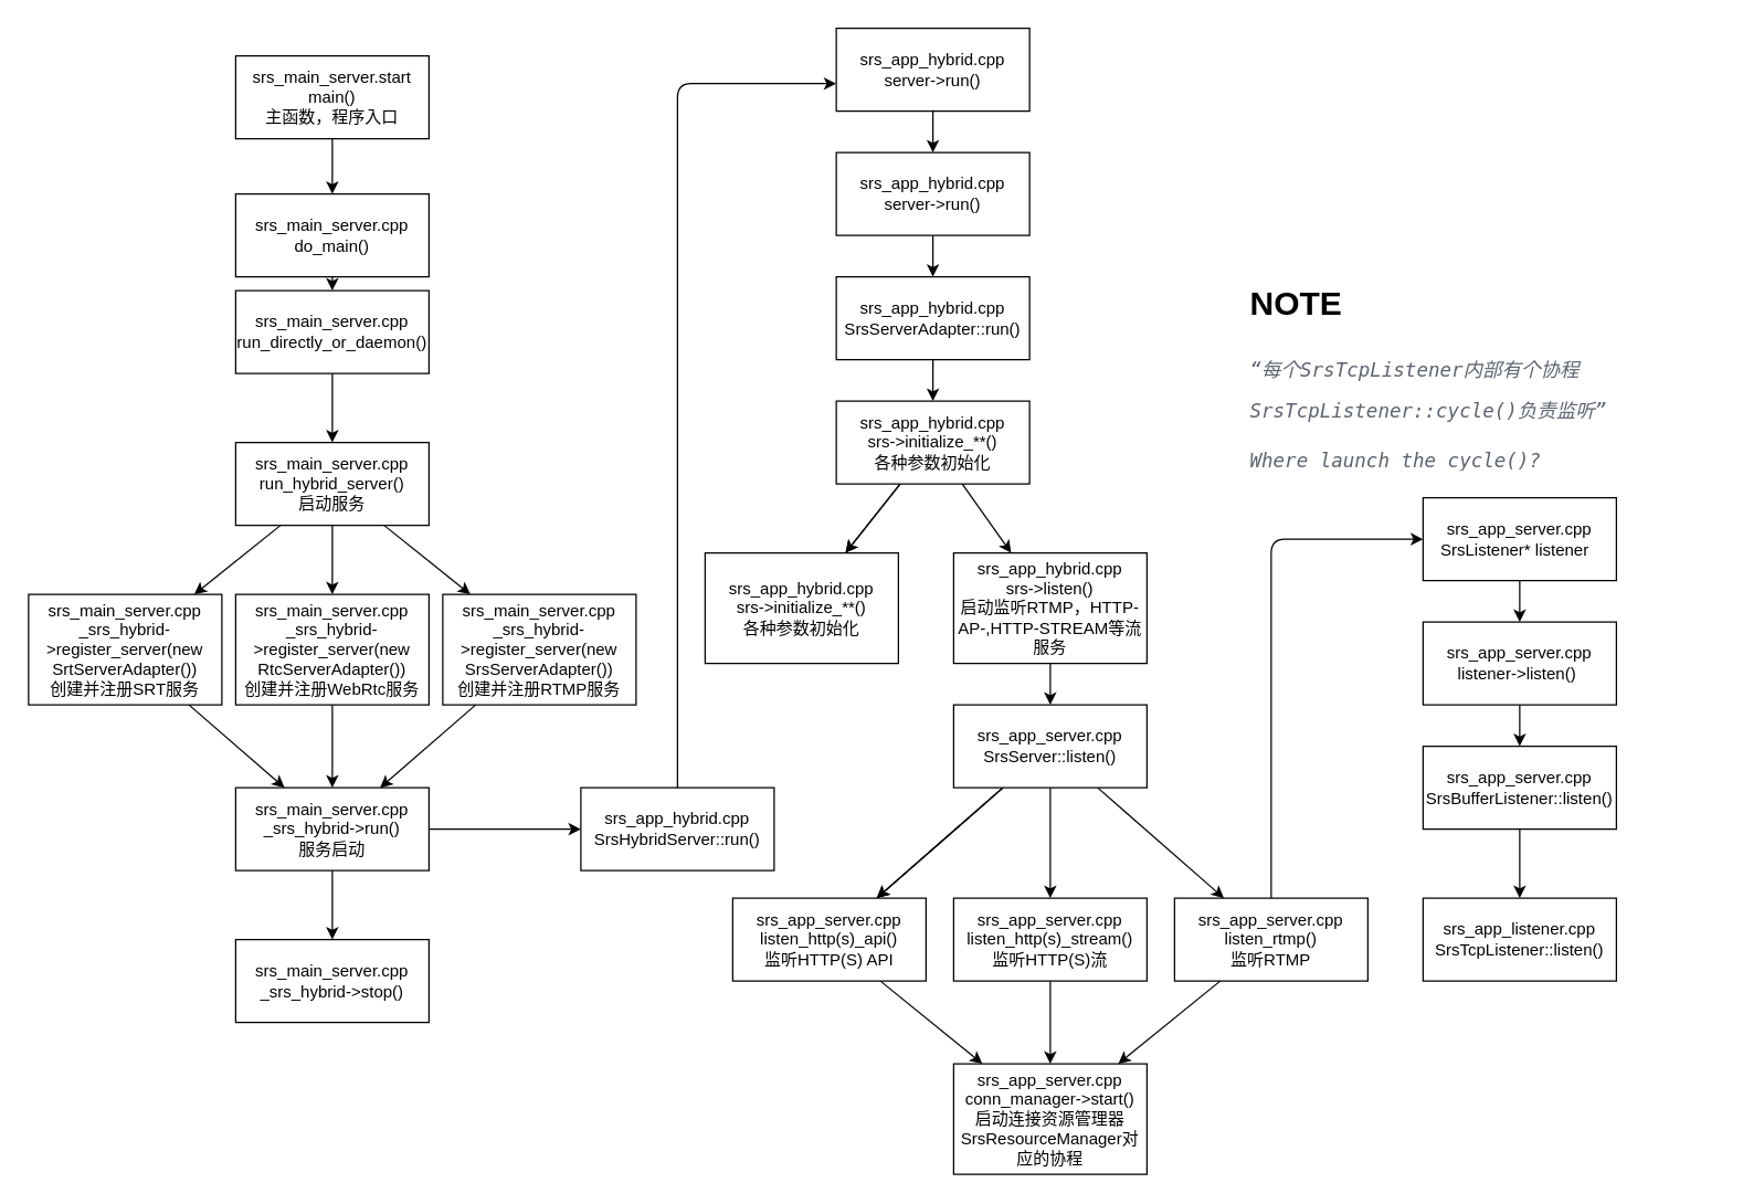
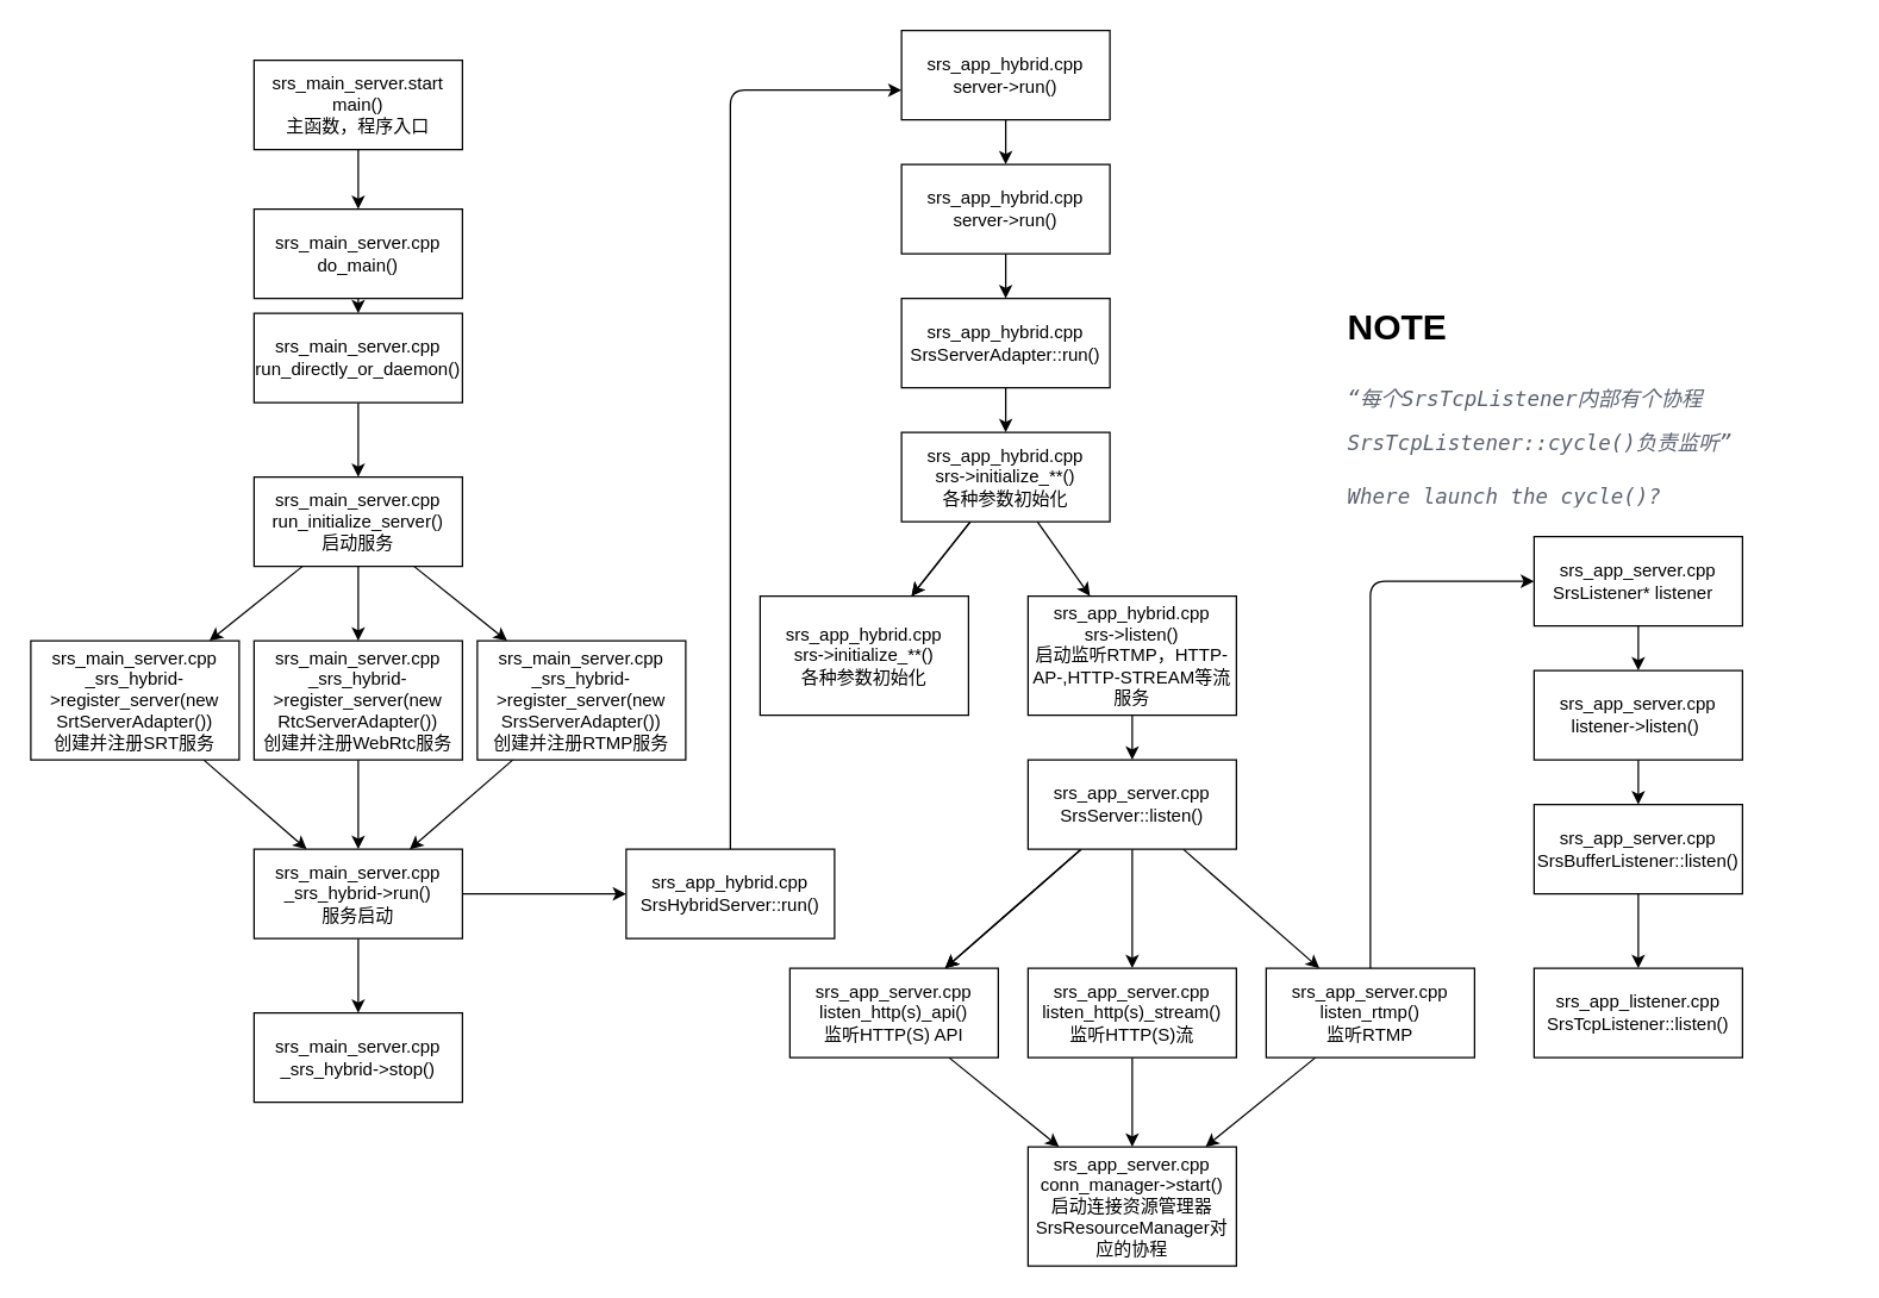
  <mxCell id="0" />
  <mxCell id="1" parent="0" />
  <mxCell id="2" value="" style="html=1;entryX=0;entryY=0.667;entryDx=0;entryDy=0;movable=1;resizable=1;rotatable=1;deletable=1;editable=1;connectable=1;entryPerimeter=0;" parent="1" source="23" target="25" edge="1"><mxGeometry relative="1" as="geometry"><Array as="points"><mxPoint x="490" y="60" /></Array></mxGeometry></mxCell>
  <mxCell id="3" value="" style="edgeStyle=none;html=1;" parent="1" source="4" target="6" edge="1"><mxGeometry relative="1" as="geometry" /></mxCell>
  <mxCell id="4" value="srs_main_server.start&lt;br&gt;main()&lt;br&gt;主函数，程序入口" style="rounded=0;whiteSpace=wrap;html=1;" parent="1" vertex="1"><mxGeometry x="170" y="40" width="140" height="60" as="geometry" /></mxCell>
  <mxCell id="5" value="" style="edgeStyle=none;html=1;" parent="1" source="6" target="8" edge="1"><mxGeometry relative="1" as="geometry" /></mxCell>
  <mxCell id="6" value="srs_main_server.cpp&lt;br&gt;do_main()" style="rounded=0;whiteSpace=wrap;html=1;" parent="1" vertex="1"><mxGeometry x="170" y="140" width="140" height="60" as="geometry" /></mxCell>
  <mxCell id="7" value="" style="edgeStyle=none;html=1;" parent="1" source="8" target="12" edge="1"><mxGeometry relative="1" as="geometry" /></mxCell>
  <mxCell id="8" value="srs_main_server.cpp&lt;br&gt;run_directly_or_daemon()" style="rounded=0;whiteSpace=wrap;html=1;" parent="1" vertex="1"><mxGeometry x="170" y="210" width="140" height="60" as="geometry" /></mxCell>
  <mxCell id="9" value="" style="edgeStyle=none;html=1;" parent="1" source="12" target="18" edge="1"><mxGeometry relative="1" as="geometry" /></mxCell>
  <mxCell id="10" value="" style="edgeStyle=none;html=1;" parent="1" source="12" target="20" edge="1"><mxGeometry relative="1" as="geometry" /></mxCell>
  <mxCell id="11" value="" style="edgeStyle=none;html=1;" parent="1" source="12" target="22" edge="1"><mxGeometry relative="1" as="geometry" /></mxCell>
- <mxCell id="12" value="srs_main_server.cpp&lt;br&gt;run_hybrid_server()&lt;br&gt;启动服务" style="rounded=0;whiteSpace=wrap;html=1;" parent="1" vertex="1"><mxGeometry x="170" y="320" width="140" height="60" as="geometry" /></mxCell>
+ <mxCell id="12" value="srs_main_server.cpp&lt;br&gt;run_initialize_server()&lt;br&gt;启动服务" style="rounded=0;whiteSpace=wrap;html=1;" parent="1" vertex="1"><mxGeometry x="170" y="320" width="140" height="60" as="geometry" /></mxCell>
  <mxCell id="13" value="" style="edgeStyle=none;html=1;" parent="1" source="15" target="16" edge="1"><mxGeometry relative="1" as="geometry" /></mxCell>
  <mxCell id="14" value="" style="edgeStyle=none;html=1;" parent="1" source="15" target="23" edge="1"><mxGeometry relative="1" as="geometry" /></mxCell>
  <mxCell id="15" value="srs_main_server.cpp&lt;br&gt;_srs_hybrid-&amp;gt;run()&lt;br&gt;服务启动" style="rounded=0;whiteSpace=wrap;html=1;" parent="1" vertex="1"><mxGeometry x="170" y="570" width="140" height="60" as="geometry" /></mxCell>
  <mxCell id="16" value="srs_main_server.cpp&lt;br&gt;_srs_hybrid-&amp;gt;stop()" style="rounded=0;whiteSpace=wrap;html=1;" parent="1" vertex="1"><mxGeometry x="170" y="680" width="140" height="60" as="geometry" /></mxCell>
  <mxCell id="17" value="" style="edgeStyle=none;html=1;" parent="1" source="18" target="15" edge="1"><mxGeometry relative="1" as="geometry" /></mxCell>
  <mxCell id="18" value="srs_main_server.cpp&lt;br&gt;_srs_hybrid-&amp;gt;register_server(new SrsServerAdapter())&lt;br&gt;创建并注册RTMP服务" style="rounded=0;whiteSpace=wrap;html=1;" parent="1" vertex="1"><mxGeometry x="320" y="430" width="140" height="80" as="geometry" /></mxCell>
  <mxCell id="19" value="" style="edgeStyle=none;html=1;" parent="1" source="20" target="15" edge="1"><mxGeometry relative="1" as="geometry" /></mxCell>
  <mxCell id="20" value="srs_main_server.cpp&lt;br&gt;_srs_hybrid-&amp;gt;register_server(new SrtServerAdapter())&lt;br&gt;创建并注册SRT服务" style="rounded=0;whiteSpace=wrap;html=1;" parent="1" vertex="1"><mxGeometry x="20" y="430" width="140" height="80" as="geometry" /></mxCell>
  <mxCell id="21" value="" style="edgeStyle=none;html=1;" parent="1" source="22" target="15" edge="1"><mxGeometry relative="1" as="geometry" /></mxCell>
  <mxCell id="22" value="srs_main_server.cpp&lt;br&gt;_srs_hybrid-&amp;gt;register_server(new RtcServerAdapter())&lt;br&gt;创建并注册WebRtc服务" style="rounded=0;whiteSpace=wrap;html=1;" parent="1" vertex="1"><mxGeometry x="170" y="430" width="140" height="80" as="geometry" /></mxCell>
  <mxCell id="23" value="srs_app_hybrid.cpp&lt;br&gt;SrsHybridServer::run()" style="rounded=0;whiteSpace=wrap;html=1;" parent="1" vertex="1"><mxGeometry x="420" y="570" width="140" height="60" as="geometry" /></mxCell>
  <mxCell id="24" value="" style="edgeStyle=none;html=1;" parent="1" source="25" target="27" edge="1"><mxGeometry relative="1" as="geometry" /></mxCell>
  <mxCell id="25" value="srs_app_hybrid.cpp&lt;br&gt;server-&amp;gt;run()" style="rounded=0;whiteSpace=wrap;html=1;" parent="1" vertex="1"><mxGeometry x="605" y="20" width="140" height="60" as="geometry" /></mxCell>
  <mxCell id="26" value="" style="edgeStyle=none;html=1;" parent="1" source="27" target="29" edge="1"><mxGeometry relative="1" as="geometry" /></mxCell>
  <mxCell id="27" value="srs_app_hybrid.cpp&lt;br&gt;server-&amp;gt;run()" style="rounded=0;whiteSpace=wrap;html=1;" parent="1" vertex="1"><mxGeometry x="605" y="110" width="140" height="60" as="geometry" /></mxCell>
  <mxCell id="28" value="" style="edgeStyle=none;html=1;" parent="1" source="29" target="33" edge="1"><mxGeometry relative="1" as="geometry" /></mxCell>
  <mxCell id="29" value="srs_app_hybrid.cpp&lt;br&gt;SrsServerAdapter::run()" style="rounded=0;whiteSpace=wrap;html=1;" parent="1" vertex="1"><mxGeometry x="605" y="200" width="140" height="60" as="geometry" /></mxCell>
  <mxCell id="30" value="" style="edgeStyle=none;html=1;" parent="1" source="33" target="34" edge="1"><mxGeometry relative="1" as="geometry" /></mxCell>
  <mxCell id="31" value="" style="edgeStyle=none;html=1;" parent="1" source="33" target="34" edge="1"><mxGeometry relative="1" as="geometry" /></mxCell>
  <mxCell id="32" value="" style="edgeStyle=none;shape=connector;rounded=1;html=1;labelBackgroundColor=default;strokeColor=default;fontFamily=Helvetica;fontSize=11;fontColor=default;endArrow=classic;" parent="1" source="33" target="36" edge="1"><mxGeometry relative="1" as="geometry" /></mxCell>
  <mxCell id="33" value="srs_app_hybrid.cpp&lt;br&gt;srs-&amp;gt;initialize_**()&lt;br&gt;各种参数初始化" style="rounded=0;whiteSpace=wrap;html=1;" parent="1" vertex="1"><mxGeometry x="605" y="290" width="140" height="60" as="geometry" /></mxCell>
  <mxCell id="34" value="srs_app_hybrid.cpp&lt;br&gt;srs-&amp;gt;initialize_**()&lt;br&gt;各种参数初始化" style="rounded=0;whiteSpace=wrap;html=1;" parent="1" vertex="1"><mxGeometry x="510" y="400" width="140" height="80" as="geometry" /></mxCell>
  <mxCell id="35" value="" style="edgeStyle=none;shape=connector;rounded=1;html=1;labelBackgroundColor=default;strokeColor=default;fontFamily=Helvetica;fontSize=11;fontColor=default;endArrow=classic;" parent="1" source="36" target="42" edge="1"><mxGeometry relative="1" as="geometry" /></mxCell>
  <mxCell id="36" value="srs_app_hybrid.cpp&lt;br&gt;srs-&amp;gt;listen()&lt;br&gt;启动监听RTMP，HTTP-AP-,HTTP-STREAM等流服务" style="rounded=0;whiteSpace=wrap;html=1;" parent="1" vertex="1"><mxGeometry x="690" y="400" width="140" height="80" as="geometry" /></mxCell>
  <mxCell id="37" value="" style="edgeStyle=none;shape=connector;rounded=1;html=1;labelBackgroundColor=default;strokeColor=default;fontFamily=Helvetica;fontSize=11;fontColor=default;endArrow=classic;" parent="1" source="42" target="45" edge="1"><mxGeometry relative="1" as="geometry" /></mxCell>
  <mxCell id="38" value="" style="edgeStyle=none;shape=connector;rounded=1;html=1;labelBackgroundColor=default;strokeColor=default;fontFamily=Helvetica;fontSize=11;fontColor=default;endArrow=classic;" parent="1" source="42" target="47" edge="1"><mxGeometry relative="1" as="geometry" /></mxCell>
  <mxCell id="39" value="" style="edgeStyle=none;shape=connector;rounded=1;html=1;labelBackgroundColor=default;strokeColor=default;fontFamily=Helvetica;fontSize=11;fontColor=default;endArrow=classic;" parent="1" source="42" target="47" edge="1"><mxGeometry relative="1" as="geometry" /></mxCell>
  <mxCell id="40" value="" style="edgeStyle=none;shape=connector;rounded=1;html=1;labelBackgroundColor=default;strokeColor=default;fontFamily=Helvetica;fontSize=11;fontColor=default;endArrow=classic;" parent="1" source="42" target="47" edge="1"><mxGeometry relative="1" as="geometry" /></mxCell>
  <mxCell id="41" value="" style="edgeStyle=none;shape=connector;rounded=1;html=1;labelBackgroundColor=default;strokeColor=default;fontFamily=Helvetica;fontSize=11;fontColor=default;endArrow=classic;" parent="1" source="42" target="49" edge="1"><mxGeometry relative="1" as="geometry" /></mxCell>
  <mxCell id="42" value="srs_app_server.cpp&lt;br&gt;SrsServer::listen()" style="whiteSpace=wrap;html=1;rounded=0;" parent="1" vertex="1"><mxGeometry x="690" y="510" width="140" height="60" as="geometry" /></mxCell>
  <mxCell id="43" value="" style="edgeStyle=none;shape=connector;rounded=1;html=1;labelBackgroundColor=default;strokeColor=default;fontFamily=Helvetica;fontSize=11;fontColor=default;endArrow=classic;" parent="1" source="45" target="50" edge="1"><mxGeometry relative="1" as="geometry" /></mxCell>
  <mxCell id="44" value="" style="edgeStyle=none;html=1;" parent="1" source="45" target="52" edge="1"><mxGeometry relative="1" as="geometry"><Array as="points"><mxPoint x="920" y="390" /></Array></mxGeometry></mxCell>
  <mxCell id="45" value="srs_app_server.cpp&lt;br&gt;listen_rtmp()&lt;br&gt;监听RTMP" style="whiteSpace=wrap;html=1;rounded=0;" parent="1" vertex="1"><mxGeometry x="850" y="650" width="140" height="60" as="geometry" /></mxCell>
  <mxCell id="46" value="" style="edgeStyle=none;shape=connector;rounded=1;html=1;labelBackgroundColor=default;strokeColor=default;fontFamily=Helvetica;fontSize=11;fontColor=default;endArrow=classic;" parent="1" source="47" target="50" edge="1"><mxGeometry relative="1" as="geometry" /></mxCell>
  <mxCell id="47" value="srs_app_server.cpp&lt;br&gt;listen_http(s)_api()&lt;br&gt;监听HTTP(S) API" style="whiteSpace=wrap;html=1;rounded=0;" parent="1" vertex="1"><mxGeometry x="530" y="650" width="140" height="60" as="geometry" /></mxCell>
  <mxCell id="48" value="" style="edgeStyle=none;shape=connector;rounded=1;html=1;labelBackgroundColor=default;strokeColor=default;fontFamily=Helvetica;fontSize=11;fontColor=default;endArrow=classic;" parent="1" source="49" target="50" edge="1"><mxGeometry relative="1" as="geometry" /></mxCell>
  <mxCell id="49" value="srs_app_server.cpp&lt;br&gt;listen_http(s)_stream()&lt;br&gt;监听HTTP(S)流" style="whiteSpace=wrap;html=1;rounded=0;" parent="1" vertex="1"><mxGeometry x="690" y="650" width="140" height="60" as="geometry" /></mxCell>
  <mxCell id="50" value="srs_app_server.cpp&lt;br&gt;conn_manager-&amp;gt;start()&lt;br&gt;启动连接资源管理器SrsResourceManager对应的协程" style="whiteSpace=wrap;html=1;rounded=0;" parent="1" vertex="1"><mxGeometry x="690" y="770" width="140" height="80" as="geometry" /></mxCell>
  <mxCell id="51" value="" style="edgeStyle=none;html=1;" parent="1" source="52" target="54" edge="1"><mxGeometry relative="1" as="geometry" /></mxCell>
  <mxCell id="52" value="srs_app_server.cpp&lt;br&gt;SrsListener* listener&amp;nbsp;&amp;nbsp;" style="whiteSpace=wrap;html=1;rounded=0;" parent="1" vertex="1"><mxGeometry x="1030" y="360" width="140" height="60" as="geometry" /></mxCell>
  <mxCell id="53" value="" style="edgeStyle=none;html=1;" parent="1" source="54" target="56" edge="1"><mxGeometry relative="1" as="geometry" /></mxCell>
  <mxCell id="54" value="srs_app_server.cpp&lt;br&gt;listener-&amp;gt;listen()&amp;nbsp;" style="whiteSpace=wrap;html=1;rounded=0;" parent="1" vertex="1"><mxGeometry x="1030" y="450" width="140" height="60" as="geometry" /></mxCell>
  <mxCell id="55" value="" style="edgeStyle=none;html=1;" parent="1" source="56" target="57" edge="1"><mxGeometry relative="1" as="geometry" /></mxCell>
  <mxCell id="56" value="srs_app_server.cpp&lt;br&gt;SrsBufferListener::listen()" style="whiteSpace=wrap;html=1;rounded=0;" parent="1" vertex="1"><mxGeometry x="1030" y="540" width="140" height="60" as="geometry" /></mxCell>
  <mxCell id="57" value="srs_app_listener.cpp&lt;br&gt;SrsTcpListener::listen()" style="whiteSpace=wrap;html=1;rounded=0;" parent="1" vertex="1"><mxGeometry x="1030" y="650" width="140" height="60" as="geometry" /></mxCell>
  <mxCell id="58" value="&lt;h1&gt;NOTE&lt;/h1&gt;&lt;h1&gt;&lt;span style=&quot;color: rgb(92, 99, 112); font-family: &amp;quot;Source Code Pro&amp;quot;, &amp;quot;DejaVu Sans Mono&amp;quot;, &amp;quot;Ubuntu Mono&amp;quot;, &amp;quot;Anonymous Pro&amp;quot;, &amp;quot;Droid Sans Mono&amp;quot;, Menlo, Monaco, Consolas, Inconsolata, Courier, &amp;quot;PingFang SC&amp;quot;, &amp;quot;Microsoft YaHei&amp;quot;, sans-serif; font-size: 14px; font-style: italic; font-weight: 400; background-color: rgb(255, 255, 255);&quot;&gt;“每个SrsTcpListener内部有个协程SrsTcpListener::cycle()负责监听”&lt;/span&gt;&lt;br&gt;&lt;/h1&gt;&lt;div&gt;&lt;font face=&quot;Source Code Pro, DejaVu Sans Mono, Ubuntu Mono, Anonymous Pro, Droid Sans Mono, Menlo, Monaco, Consolas, Inconsolata, Courier, PingFang SC, Microsoft YaHei, sans-serif&quot; color=&quot;#5c6370&quot;&gt;&lt;span style=&quot;font-size: 14px; background-color: rgb(255, 255, 255);&quot;&gt;&lt;i&gt;Where launch the cycle()?&lt;/i&gt;&lt;/span&gt;&lt;/font&gt;&lt;/div&gt;" style="text;html=1;strokeColor=none;fillColor=none;spacing=5;spacingTop=-20;whiteSpace=wrap;overflow=hidden;rounded=0;" parent="1" vertex="1"><mxGeometry x="900" y="200" width="340" height="150" as="geometry" /></mxCell>
